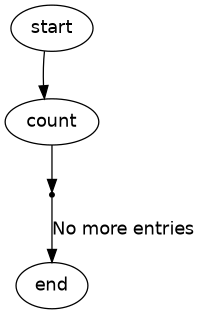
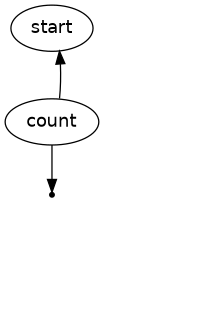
  digraph {
    fontname="DejaVu Sans"
    node [fontname="DejaVu Sans"]
    edge [fontname="DejaVu Sans" weight=5]
    start
    count
    action_next [shape=point]
-   end
-   start -> count
+   count -> start
    count -> action_next
-   action_next -> end [label="No more entries" weight=""]
  }
